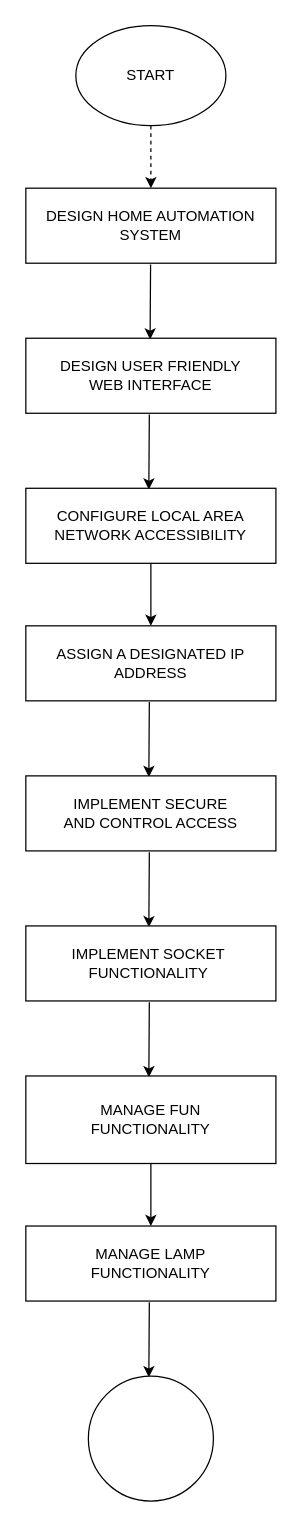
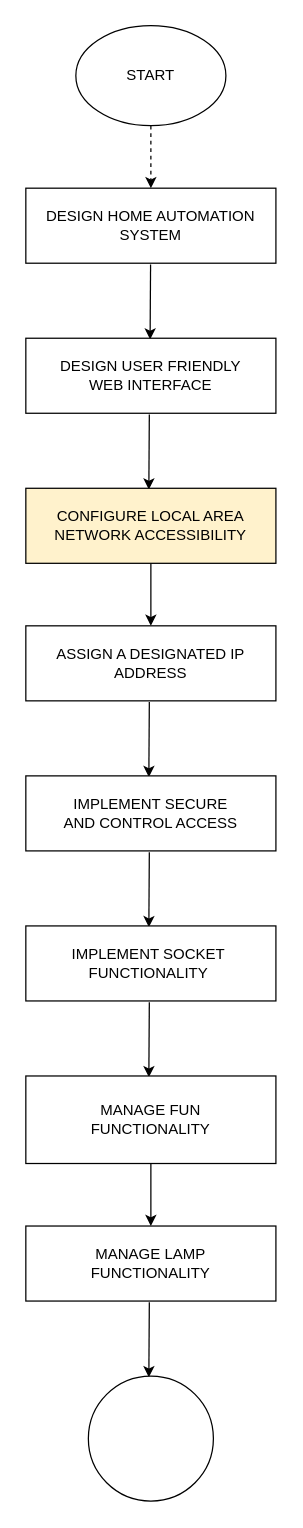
  <mxCell id="0" />
  <mxCell id="1" parent="0" />
  <mxCell id="2" value="&lt;div&gt;START&lt;/div&gt;" style="ellipse;whiteSpace=wrap;html=1;" vertex="1" parent="1"><mxGeometry x="60" y="20" width="120" height="80" as="geometry" /></mxCell>
  <mxCell id="3" value="&lt;div&gt;DESIGN HOME AUTOMATION&lt;/div&gt;&lt;div&gt;SYSTEM&lt;br&gt;&lt;/div&gt;" style="rounded=0;whiteSpace=wrap;html=1;" vertex="1" parent="1"><mxGeometry x="20" y="150" width="200" height="60" as="geometry" /></mxCell>
  <mxCell id="4" value="" style="endArrow=classic;html=1;rounded=0;" edge="1" parent="1"><mxGeometry width="50" height="50" relative="1" as="geometry"><mxPoint x="119.76" y="211" as="sourcePoint" /><mxPoint x="119.38" y="271" as="targetPoint" /></mxGeometry></mxCell>
  <mxCell id="5" value="&lt;div&gt;DESIGN USER FRIENDLY&lt;/div&gt;&lt;div&gt;WEB INTERFACE&lt;br&gt;&lt;/div&gt;" style="rounded=0;whiteSpace=wrap;html=1;" vertex="1" parent="1"><mxGeometry x="20" y="270" width="200" height="60" as="geometry" /></mxCell>
  <mxCell id="6" value="" style="endArrow=classic;html=1;rounded=0;" edge="1" parent="1"><mxGeometry width="50" height="50" relative="1" as="geometry"><mxPoint x="118.76" y="331" as="sourcePoint" /><mxPoint x="118.38" y="391" as="targetPoint" /></mxGeometry></mxCell>
  <mxCell id="7" value="" style="edgeStyle=orthogonalEdgeStyle;rounded=0;orthogonalLoop=1;jettySize=auto;html=1;" edge="1" parent="1" source="8" target="9"><mxGeometry relative="1" as="geometry" /></mxCell>
- <mxCell id="8" value="&lt;div&gt;CONFIGURE LOCAL AREA &lt;br&gt;&lt;/div&gt;&lt;div&gt;NETWORK ACCESSIBILITY&lt;/div&gt;" style="rounded=0;whiteSpace=wrap;html=1;" vertex="1" parent="1"><mxGeometry x="20" y="390" width="200" height="60" as="geometry" /></mxCell>
+ <mxCell id="8" value="&lt;div&gt;CONFIGURE LOCAL AREA &lt;br&gt;&lt;/div&gt;&lt;div&gt;NETWORK ACCESSIBILITY&lt;/div&gt;" style="rounded=0;whiteSpace=wrap;html=1;fillColor=#fff2cc;" vertex="1" parent="1"><mxGeometry x="20" y="390" width="200" height="60" as="geometry" /></mxCell>
  <mxCell id="9" value="&lt;div&gt;ASSIGN A DESIGNATED IP&lt;/div&gt;&lt;div&gt;ADDRESS&lt;br&gt;&lt;/div&gt;" style="rounded=0;whiteSpace=wrap;html=1;" vertex="1" parent="1"><mxGeometry x="20" y="500" width="200" height="60" as="geometry" /></mxCell>
  <mxCell id="10" value="" style="endArrow=classic;html=1;rounded=0;" edge="1" parent="1"><mxGeometry width="50" height="50" relative="1" as="geometry"><mxPoint x="118.76" y="561" as="sourcePoint" /><mxPoint x="118.38" y="621" as="targetPoint" /></mxGeometry></mxCell>
  <mxCell id="11" value="&lt;div&gt;IMPLEMENT SECURE&lt;/div&gt;&lt;div&gt;AND CONTROL ACCESS&lt;br&gt;&lt;/div&gt;" style="rounded=0;whiteSpace=wrap;html=1;" vertex="1" parent="1"><mxGeometry x="20" y="620" width="200" height="60" as="geometry" /></mxCell>
  <mxCell id="12" value="" style="endArrow=classic;html=1;rounded=0;" edge="1" parent="1"><mxGeometry width="50" height="50" relative="1" as="geometry"><mxPoint x="118.76" y="681" as="sourcePoint" /><mxPoint x="118.38" y="741" as="targetPoint" /></mxGeometry></mxCell>
  <mxCell id="13" value="&lt;div&gt;IMPLEMENT SOCKET&amp;nbsp;&lt;/div&gt;&lt;div&gt;FUNCTIONALITY&amp;nbsp; &lt;/div&gt;" style="rounded=0;whiteSpace=wrap;html=1;" vertex="1" parent="1"><mxGeometry x="20" y="740" width="200" height="60" as="geometry" /></mxCell>
  <mxCell id="14" value="" style="endArrow=classic;html=1;rounded=0;" edge="1" parent="1"><mxGeometry width="50" height="50" relative="1" as="geometry"><mxPoint x="118.76" y="801" as="sourcePoint" /><mxPoint x="118.38" y="861" as="targetPoint" /></mxGeometry></mxCell>
  <mxCell id="15" style="edgeStyle=orthogonalEdgeStyle;rounded=0;orthogonalLoop=1;jettySize=auto;html=1;exitX=0.5;exitY=1;exitDx=0;exitDy=0;entryX=0.5;entryY=0;entryDx=0;entryDy=0;" edge="1" parent="1" source="16" target="17"><mxGeometry relative="1" as="geometry"><mxPoint x="119.667" y="940" as="targetPoint" /></mxGeometry></mxCell>
  <mxCell id="16" value="&lt;div&gt;MANAGE FUN &lt;br&gt;&lt;/div&gt;&lt;div&gt;FUNCTIONALITY&lt;br&gt;&lt;/div&gt;" style="rounded=0;whiteSpace=wrap;html=1;" vertex="1" parent="1"><mxGeometry x="20" y="860" width="200" height="70" as="geometry" /></mxCell>
  <mxCell id="17" value="&lt;div&gt;MANAGE LAMP &lt;br&gt;&lt;/div&gt;&lt;div&gt;FUNCTIONALITY&lt;br&gt;&lt;/div&gt;" style="rounded=0;whiteSpace=wrap;html=1;" vertex="1" parent="1"><mxGeometry x="20" y="980" width="200" height="60" as="geometry" /></mxCell>
  <mxCell id="18" value="" style="endArrow=classic;html=1;rounded=0;" edge="1" parent="1"><mxGeometry width="50" height="50" relative="1" as="geometry"><mxPoint x="118.76" y="1041" as="sourcePoint" /><mxPoint x="118.38" y="1101" as="targetPoint" /></mxGeometry></mxCell>
  <mxCell id="19" value="" style="endArrow=classic;html=1;rounded=0;entryX=0.5;entryY=0;entryDx=0;entryDy=0;exitX=0.5;exitY=1;exitDx=0;exitDy=0;dashed=1;" edge="1" parent="1" source="2" target="3"><mxGeometry width="50" height="50" relative="1" as="geometry"><mxPoint x="95" y="121" as="sourcePoint" /><mxPoint x="145" y="110" as="targetPoint" /></mxGeometry></mxCell>
  <mxCell id="20" value="" style="ellipse;whiteSpace=wrap;html=1;aspect=fixed;" vertex="1" parent="1"><mxGeometry x="70" y="1100" width="100" height="100" as="geometry" /></mxCell>
